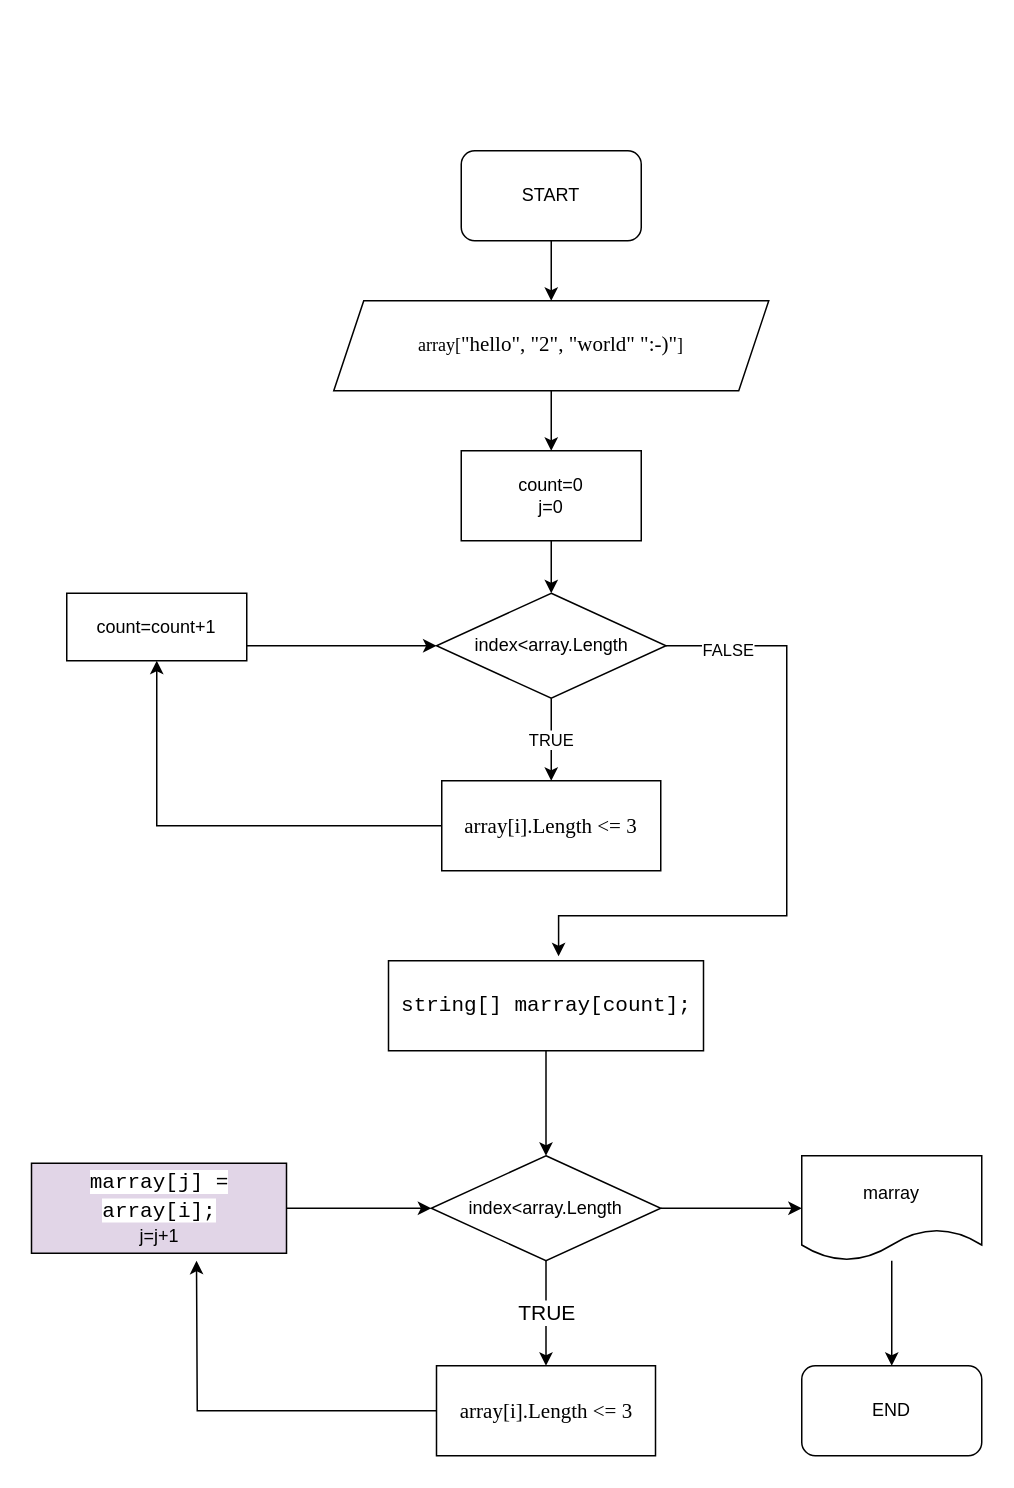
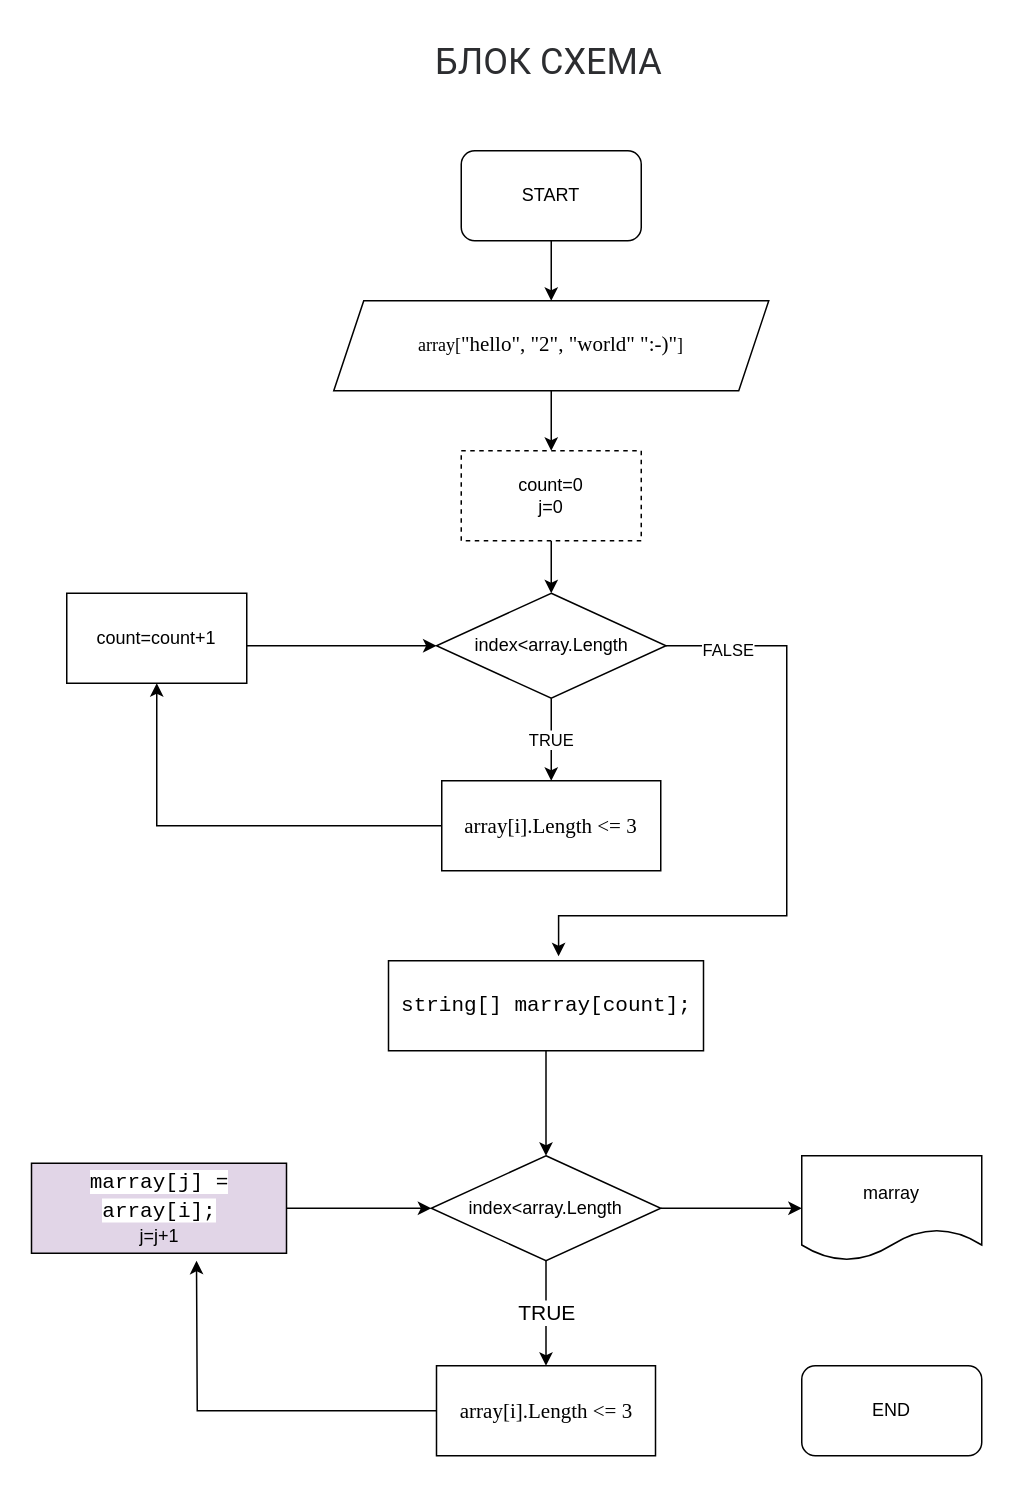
  <mxCell id="0" />
  <mxCell id="1" parent="0" />
  <mxCell id="2" value="" style="edgeStyle=orthogonalEdgeStyle;rounded=0;orthogonalLoop=1;jettySize=auto;html=1;" edge="1" parent="1" source="3" target="5"><mxGeometry relative="1" as="geometry" /></mxCell>
  <mxCell id="3" value="START" style="rounded=1;whiteSpace=wrap;html=1;" vertex="1" parent="1"><mxGeometry x="307" y="100" width="120" height="60" as="geometry" /></mxCell>
  <mxCell id="4" value="" style="edgeStyle=orthogonalEdgeStyle;rounded=0;orthogonalLoop=1;jettySize=auto;html=1;" edge="1" parent="1" source="5" target="7"><mxGeometry relative="1" as="geometry" /></mxCell>
  <mxCell id="5" value="&lt;div style=&quot;&quot;&gt;&lt;font style=&quot;background-color: rgb(255, 255, 255);&quot; face=&quot;Times New Roman&quot;&gt;array[&lt;span style=&quot;font-size: 14px;&quot;&gt;&quot;hello&quot;&lt;/span&gt;&lt;span style=&quot;font-size: 14px;&quot;&gt;, &lt;/span&gt;&lt;span style=&quot;font-size: 14px;&quot;&gt;&quot;2&quot;&lt;/span&gt;&lt;span style=&quot;font-size: 14px;&quot;&gt;, &lt;/span&gt;&lt;span style=&quot;font-size: 14px;&quot;&gt;&quot;world&quot;&amp;nbsp;&lt;/span&gt;&lt;span style=&quot;font-size: 14px;&quot;&gt;&quot;:-)&quot;&lt;/span&gt;]&lt;/font&gt;&lt;/div&gt;" style="shape=parallelogram;perimeter=parallelogramPerimeter;whiteSpace=wrap;html=1;fixedSize=1;align=center;" vertex="1" parent="1"><mxGeometry x="222" y="200" width="290" height="60" as="geometry" /></mxCell>
  <mxCell id="6" value="" style="edgeStyle=orthogonalEdgeStyle;rounded=0;orthogonalLoop=1;jettySize=auto;html=1;" edge="1" parent="1" source="7" target="11"><mxGeometry relative="1" as="geometry" /></mxCell>
- <mxCell id="7" value="count=0&lt;br&gt;j=0" style="rounded=0;whiteSpace=wrap;html=1;" vertex="1" parent="1"><mxGeometry x="307" y="300" width="120" height="60" as="geometry" /></mxCell>
+ <mxCell id="7" value="count=0&lt;br&gt;j=0" style="rounded=0;whiteSpace=wrap;html=1;dashed=1;" vertex="1" parent="1"><mxGeometry x="307" y="300" width="120" height="60" as="geometry" /></mxCell>
  <mxCell id="8" value="TRUE" style="edgeStyle=orthogonalEdgeStyle;rounded=0;orthogonalLoop=1;jettySize=auto;html=1;" edge="1" parent="1" source="11" target="17"><mxGeometry relative="1" as="geometry" /></mxCell>
  <mxCell id="9" style="edgeStyle=orthogonalEdgeStyle;rounded=0;orthogonalLoop=1;jettySize=auto;html=1;fontFamily=Helvetica;fontSize=14;fontColor=#000000;entryX=0.54;entryY=-0.05;entryDx=0;entryDy=0;entryPerimeter=0;" edge="1" parent="1" source="11" target="28"><mxGeometry relative="1" as="geometry"><mxPoint x="504" y="610" as="targetPoint" /><Array as="points"><mxPoint x="524" y="430" /><mxPoint x="524" y="610" /><mxPoint x="372" y="610" /></Array></mxGeometry></mxCell>
  <mxCell id="10" value="&lt;font style=&quot;font-size: 11px;&quot;&gt;FALSE&lt;/font&gt;" style="edgeLabel;html=1;align=center;verticalAlign=middle;resizable=0;points=[];fontSize=14;fontFamily=Helvetica;fontColor=#000000;" vertex="1" connectable="0" parent="9"><mxGeometry x="-0.315" y="4" relative="1" as="geometry"><mxPoint x="-44" y="-69" as="offset" /></mxGeometry></mxCell>
  <mxCell id="11" value="index&amp;lt;array.Length" style="rhombus;whiteSpace=wrap;html=1;" vertex="1" parent="1"><mxGeometry x="290.5" y="395" width="153" height="70" as="geometry" /></mxCell>
- <mxCell id="12" value="" style="edgeStyle=orthogonalEdgeStyle;rounded=0;orthogonalLoop=1;jettySize=auto;html=1;" edge="1" parent="1" source="13" target="19"><mxGeometry relative="1" as="geometry" /></mxCell>
  <mxCell id="13" value="marray" style="shape=document;whiteSpace=wrap;html=1;boundedLbl=1;" vertex="1" parent="1"><mxGeometry x="534" y="770" width="120" height="70" as="geometry" /></mxCell>
  <mxCell id="14" style="edgeStyle=orthogonalEdgeStyle;rounded=0;orthogonalLoop=1;jettySize=auto;html=1;entryX=0;entryY=0.5;entryDx=0;entryDy=0;" edge="1" parent="1" source="15" target="11"><mxGeometry relative="1" as="geometry"><Array as="points"><mxPoint x="153" y="430" /></Array></mxGeometry></mxCell>
- <mxCell id="15" value="count=count+1" style="rounded=0;whiteSpace=wrap;html=1;" vertex="1" parent="1"><mxGeometry x="44" y="395" width="120" height="45" as="geometry" /></mxCell>
+ <mxCell id="15" value="count=count+1" style="rounded=0;whiteSpace=wrap;html=1;" vertex="1" parent="1"><mxGeometry x="44" y="395" width="120" height="60" as="geometry" /></mxCell>
  <mxCell id="16" style="edgeStyle=orthogonalEdgeStyle;rounded=0;orthogonalLoop=1;jettySize=auto;html=1;" edge="1" parent="1" source="17" target="15"><mxGeometry relative="1" as="geometry" /></mxCell>
  <mxCell id="17" value="&lt;div style=&quot;font-size: 14px; line-height: 19px;&quot;&gt;&lt;span style=&quot;background-color: rgb(255, 255, 255);&quot;&gt;&lt;font face=&quot;Times New Roman&quot;&gt;array[i].Length &amp;lt;= 3&lt;/font&gt;&lt;/span&gt;&lt;/div&gt;" style="rounded=0;whiteSpace=wrap;html=1;" vertex="1" parent="1"><mxGeometry x="294" y="520" width="146" height="60" as="geometry" /></mxCell>
+ <mxCell id="18" value="&lt;font style=&quot;font-size: 24px;&quot; face=&quot;Roboto, San Francisco, Helvetica Neue, Helvetica, Arial&quot; color=&quot;#2c2d30&quot;&gt;&lt;span style=&quot;background-color: rgb(255, 255, 255);&quot;&gt;БЛОК СХЕМА&lt;/span&gt;&lt;/font&gt;" style="text;whiteSpace=wrap;html=1;" vertex="1" parent="1"><mxGeometry x="288.25" y="20" width="157.5" height="40" as="geometry" /></mxCell>
  <mxCell id="19" value="END" style="rounded=1;whiteSpace=wrap;html=1;" vertex="1" parent="1"><mxGeometry x="534" y="910" width="120" height="60" as="geometry" /></mxCell>
  <mxCell id="20" value="&lt;font face=&quot;Helvetica&quot; style=&quot;font-size: 14px;&quot;&gt;TRUE&lt;/font&gt;" style="edgeStyle=orthogonalEdgeStyle;rounded=0;orthogonalLoop=1;jettySize=auto;html=1;fontFamily=Times New Roman;fontColor=#000000;" edge="1" parent="1" source="22" target="24"><mxGeometry relative="1" as="geometry" /></mxCell>
  <mxCell id="21" value="" style="edgeStyle=orthogonalEdgeStyle;rounded=0;orthogonalLoop=1;jettySize=auto;html=1;fontFamily=Helvetica;fontSize=11;fontColor=#000000;" edge="1" parent="1" source="22" target="13"><mxGeometry relative="1" as="geometry" /></mxCell>
  <mxCell id="22" value="index&amp;lt;array.Length" style="rhombus;whiteSpace=wrap;html=1;" vertex="1" parent="1"><mxGeometry x="287" y="770" width="153" height="70" as="geometry" /></mxCell>
  <mxCell id="23" style="edgeStyle=orthogonalEdgeStyle;rounded=0;orthogonalLoop=1;jettySize=auto;html=1;fontFamily=Helvetica;fontSize=14;fontColor=#000000;" edge="1" parent="1" source="24"><mxGeometry relative="1" as="geometry"><mxPoint x="130.5" y="840" as="targetPoint" /></mxGeometry></mxCell>
  <mxCell id="24" value="&lt;div style=&quot;font-size: 14px; line-height: 19px;&quot;&gt;&lt;span style=&quot;background-color: rgb(255, 255, 255);&quot;&gt;&lt;font face=&quot;Times New Roman&quot;&gt;array[i].Length &amp;lt;= 3&lt;/font&gt;&lt;/span&gt;&lt;/div&gt;" style="rounded=0;whiteSpace=wrap;html=1;" vertex="1" parent="1"><mxGeometry x="290.5" y="910" width="146" height="60" as="geometry" /></mxCell>
  <mxCell id="25" value="" style="edgeStyle=orthogonalEdgeStyle;rounded=0;orthogonalLoop=1;jettySize=auto;html=1;fontFamily=Helvetica;fontSize=14;fontColor=#000000;" edge="1" parent="1" source="26" target="22"><mxGeometry relative="1" as="geometry" /></mxCell>
  <mxCell id="26" value="&lt;div style=&quot;font-family: Consolas, &amp;quot;Courier New&amp;quot;, monospace; font-size: 14px; line-height: 19px;&quot;&gt;&lt;span style=&quot;background-color: rgb(255, 255, 255);&quot;&gt;marray[j] = array[i];&lt;/span&gt;&lt;/div&gt;j=j+1" style="rounded=0;whiteSpace=wrap;html=1;fillColor=#e1d5e7;" vertex="1" parent="1"><mxGeometry x="20.5" y="775" width="170" height="60" as="geometry" /></mxCell>
  <mxCell id="27" style="edgeStyle=orthogonalEdgeStyle;rounded=0;orthogonalLoop=1;jettySize=auto;html=1;entryX=0.5;entryY=0;entryDx=0;entryDy=0;fontFamily=Helvetica;fontSize=11;fontColor=#000000;" edge="1" parent="1" source="28" target="22"><mxGeometry relative="1" as="geometry" /></mxCell>
  <mxCell id="28" value="&lt;div style=&quot;font-family: Consolas, &amp;quot;Courier New&amp;quot;, monospace; font-size: 14px; line-height: 19px;&quot;&gt;&lt;span style=&quot;background-color: rgb(255, 255, 255);&quot;&gt;string[] marray[count];&lt;/span&gt;&lt;/div&gt;" style="rounded=0;whiteSpace=wrap;html=1;" vertex="1" parent="1"><mxGeometry x="258.5" y="640" width="210" height="60" as="geometry" /></mxCell>
